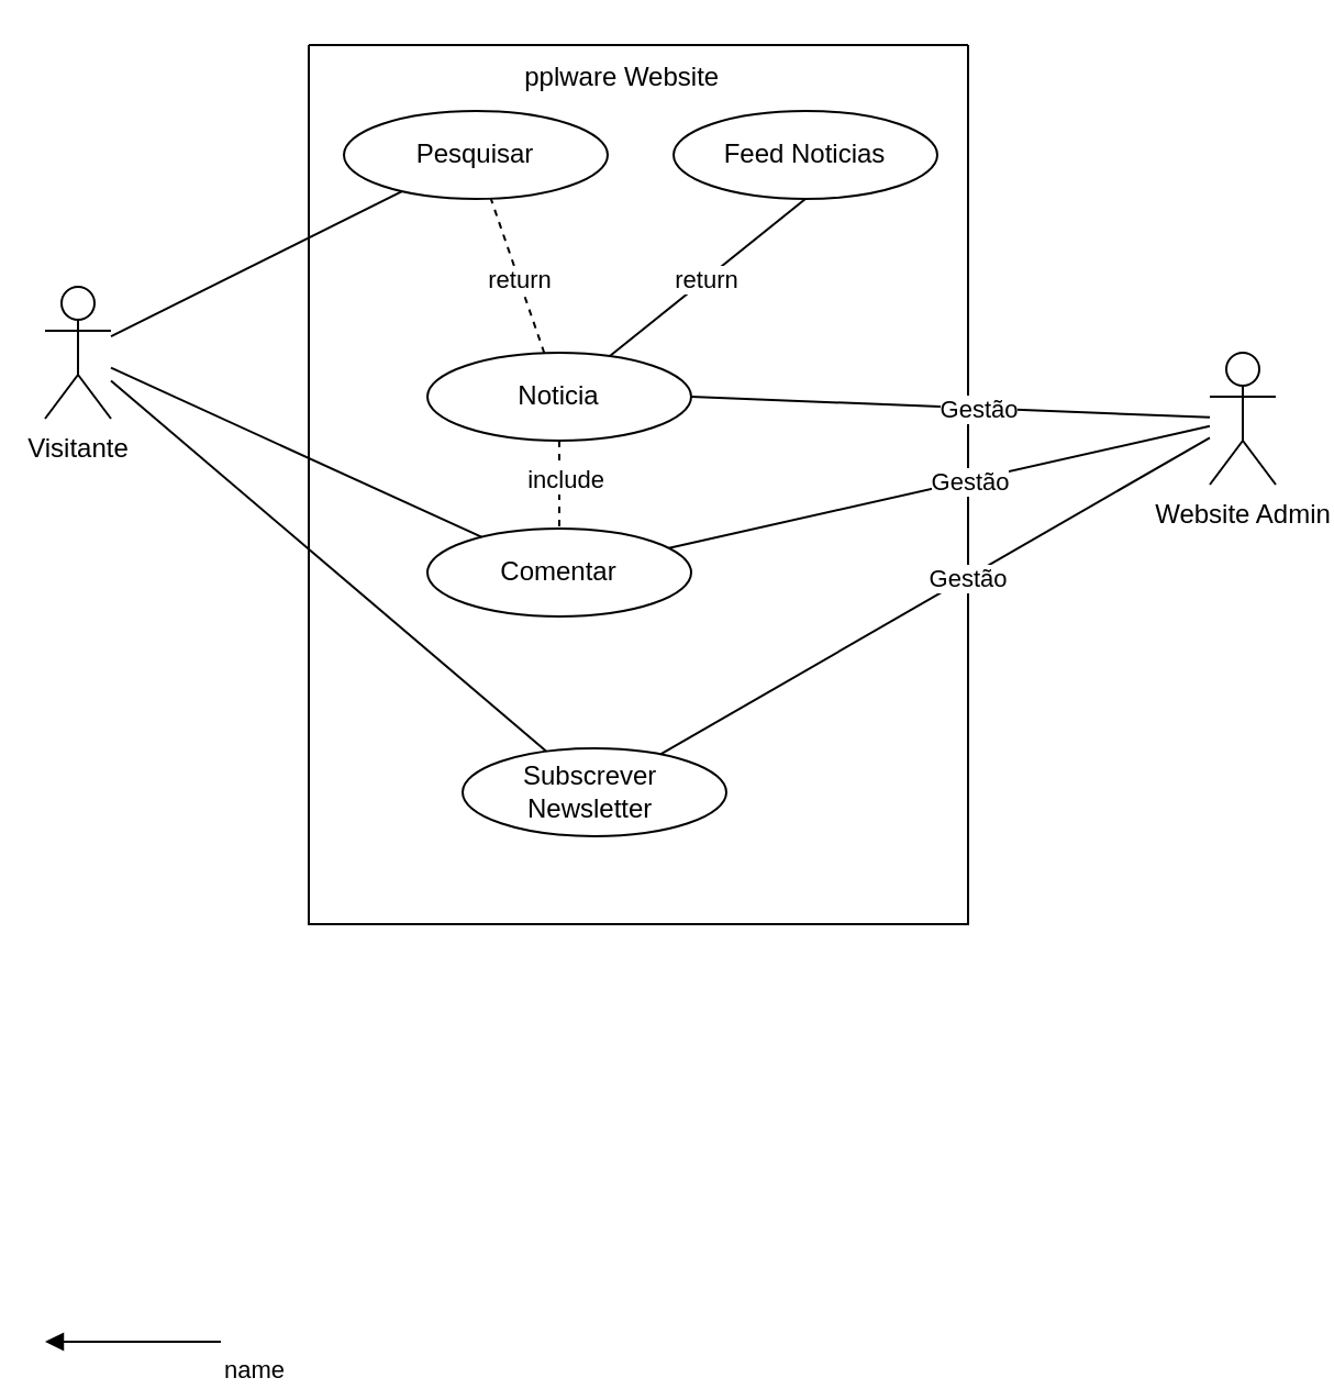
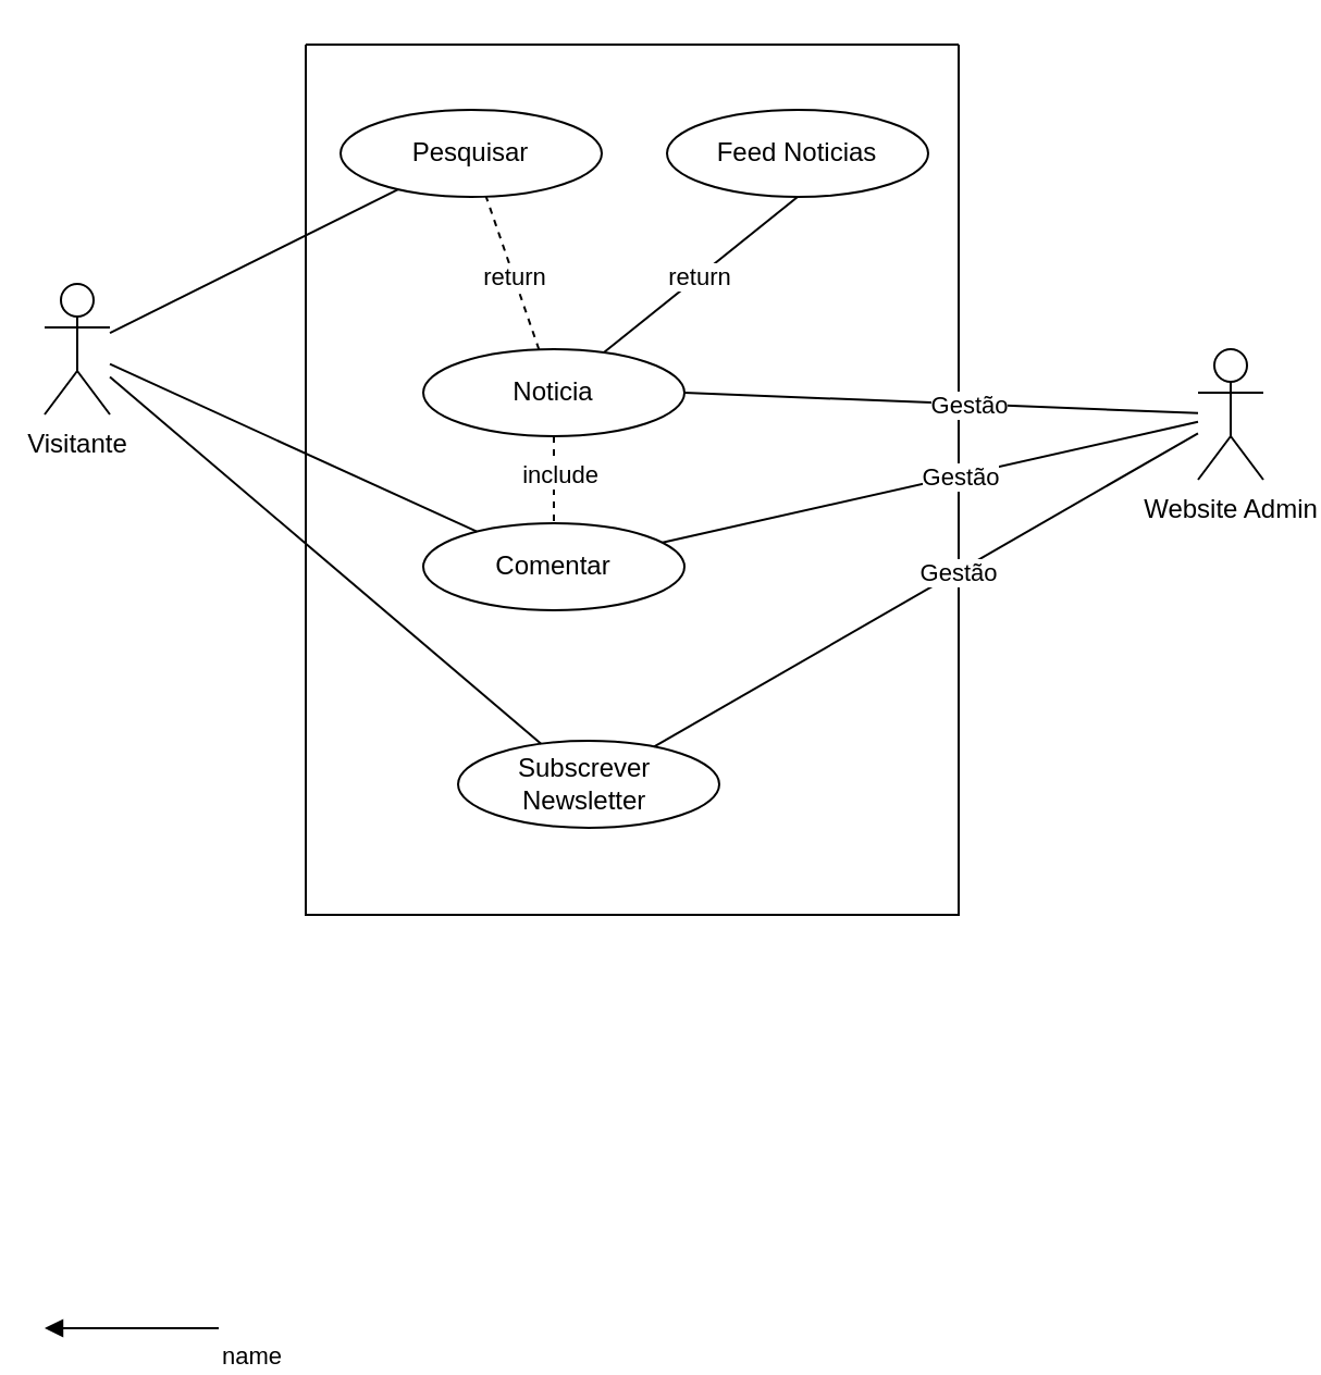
  <mxCell id="0" />
  <mxCell id="1" parent="0" />
  <mxCell id="2" value="Visitante" style="shape=umlActor;verticalLabelPosition=bottom;verticalAlign=top;html=1;outlineConnect=0;" parent="1" vertex="1"><mxGeometry x="20" y="130" width="30" height="60" as="geometry" /></mxCell>
  <mxCell id="3" value="" style="swimlane;startSize=0;" parent="1" vertex="1"><mxGeometry x="140" y="20" width="300" height="400" as="geometry" /></mxCell>
- <mxCell id="4" value="pplware Website&amp;nbsp;" style="text;html=1;align=center;verticalAlign=middle;resizable=0;points=[];autosize=1;strokeColor=none;fillColor=none;" parent="3" vertex="1"><mxGeometry x="84" width="120" height="30" as="geometry" /></mxCell>
  <mxCell id="5" value="Noticia" style="ellipse;whiteSpace=wrap;html=1;" parent="3" vertex="1"><mxGeometry x="54" y="140" width="120" height="40" as="geometry" /></mxCell>
  <mxCell id="6" value="Pesquisar" style="ellipse;whiteSpace=wrap;html=1;" parent="3" vertex="1"><mxGeometry x="16" y="30" width="120" height="40" as="geometry" /></mxCell>
  <mxCell id="7" value="Subscrever&amp;nbsp;&lt;br&gt;Newsletter&amp;nbsp;" style="ellipse;whiteSpace=wrap;html=1;" vertex="1" parent="3"><mxGeometry x="70" y="320" width="120" height="40" as="geometry" /></mxCell>
  <mxCell id="8" value="Comentar" style="ellipse;whiteSpace=wrap;html=1;" vertex="1" parent="3"><mxGeometry x="54" y="220" width="120" height="40" as="geometry" /></mxCell>
  <mxCell id="9" value="" style="endArrow=none;dashed=1;html=1;rounded=0;" edge="1" parent="3" source="5" target="6"><mxGeometry width="50" height="50" relative="1" as="geometry"><mxPoint x="116" y="102" as="sourcePoint" /><mxPoint x="150" y="70" as="targetPoint" /></mxGeometry></mxCell>
  <mxCell id="10" value="return" style="edgeLabel;html=1;align=center;verticalAlign=middle;resizable=0;points=[];" vertex="1" connectable="0" parent="9"><mxGeometry x="-0.021" relative="1" as="geometry"><mxPoint as="offset" /></mxGeometry></mxCell>
  <mxCell id="11" value="Feed Noticias" style="ellipse;whiteSpace=wrap;html=1;" vertex="1" parent="3"><mxGeometry x="166" y="30" width="120" height="40" as="geometry" /></mxCell>
  <mxCell id="12" value="" style="endArrow=none;dashed=0;html=1;rounded=0;entryX=0.5;entryY=1;entryDx=0;entryDy=0;" edge="1" parent="3" source="5" target="11"><mxGeometry width="50" height="50" relative="1" as="geometry"><mxPoint x="142" y="150" as="sourcePoint" /><mxPoint x="98" y="80" as="targetPoint" /></mxGeometry></mxCell>
  <mxCell id="13" value="return" style="edgeLabel;html=1;align=center;verticalAlign=middle;resizable=0;points=[];" vertex="1" connectable="0" parent="12"><mxGeometry x="-0.021" relative="1" as="geometry"><mxPoint as="offset" /></mxGeometry></mxCell>
  <mxCell id="14" value="" style="endArrow=none;dashed=1;html=1;rounded=0;" edge="1" parent="3" source="5" target="8"><mxGeometry width="50" height="50" relative="1" as="geometry"><mxPoint x="-134.0" y="200" as="sourcePoint" /><mxPoint x="-105.26" y="378.08" as="targetPoint" /></mxGeometry></mxCell>
  <mxCell id="15" value="include" style="edgeLabel;html=1;align=center;verticalAlign=middle;resizable=0;points=[];" vertex="1" connectable="0" parent="14"><mxGeometry x="-0.129" y="2" relative="1" as="geometry"><mxPoint as="offset" /></mxGeometry></mxCell>
  <mxCell id="16" value="Website Admin" style="shape=umlActor;verticalLabelPosition=bottom;verticalAlign=top;html=1;outlineConnect=0;" parent="1" vertex="1"><mxGeometry x="550" y="160" width="30" height="60" as="geometry" /></mxCell>
  <mxCell id="17" value="" style="endArrow=none;html=1;rounded=0;exitX=1;exitY=0.5;exitDx=0;exitDy=0;" parent="1" source="5" target="16" edge="1"><mxGeometry width="50" height="50" relative="1" as="geometry"><mxPoint x="330" y="220" as="sourcePoint" /><mxPoint x="490" y="110" as="targetPoint" /></mxGeometry></mxCell>
  <mxCell id="18" value="Gestão" style="edgeLabel;html=1;align=center;verticalAlign=middle;resizable=0;points=[];" vertex="1" connectable="0" parent="17"><mxGeometry x="0.113" relative="1" as="geometry"><mxPoint as="offset" /></mxGeometry></mxCell>
  <mxCell id="19" value="" style="endArrow=none;html=1;rounded=0;" parent="1" source="2" target="8" edge="1"><mxGeometry width="50" height="50" relative="1" as="geometry"><mxPoint x="330" y="220" as="sourcePoint" /><mxPoint x="251.72" y="305.8" as="targetPoint" /></mxGeometry></mxCell>
  <mxCell id="20" value="" style="endArrow=none;html=1;rounded=0;" parent="1" source="6" target="2" edge="1"><mxGeometry width="50" height="50" relative="1" as="geometry"><mxPoint x="160" y="139" as="sourcePoint" /><mxPoint x="279" y="214" as="targetPoint" /></mxGeometry></mxCell>
  <mxCell id="21" value="" style="endArrow=none;html=1;rounded=0;" edge="1" parent="1" source="2" target="7"><mxGeometry width="50" height="50" relative="1" as="geometry"><mxPoint x="60" y="178" as="sourcePoint" /><mxPoint x="209" y="263" as="targetPoint" /></mxGeometry></mxCell>
  <mxCell id="22" value="" style="endArrow=none;html=1;rounded=0;" edge="1" parent="1" source="8" target="16"><mxGeometry width="50" height="50" relative="1" as="geometry"><mxPoint x="286" y="190" as="sourcePoint" /><mxPoint x="520" y="162" as="targetPoint" /></mxGeometry></mxCell>
  <mxCell id="23" value="Gestão" style="edgeLabel;html=1;align=center;verticalAlign=middle;resizable=0;points=[];" vertex="1" connectable="0" parent="22"><mxGeometry x="0.113" relative="1" as="geometry"><mxPoint as="offset" /></mxGeometry></mxCell>
  <mxCell id="24" value="" style="endArrow=none;html=1;rounded=0;" edge="1" parent="1" source="7" target="16"><mxGeometry width="50" height="50" relative="1" as="geometry"><mxPoint x="278" y="275" as="sourcePoint" /><mxPoint x="530" y="172" as="targetPoint" /></mxGeometry></mxCell>
  <mxCell id="25" value="Gestão" style="edgeLabel;html=1;align=center;verticalAlign=middle;resizable=0;points=[];" vertex="1" connectable="0" parent="24"><mxGeometry x="0.113" relative="1" as="geometry"><mxPoint as="offset" /></mxGeometry></mxCell>
  <mxCell id="26" value="name" style="endArrow=block;endFill=1;html=1;edgeStyle=orthogonalEdgeStyle;align=left;verticalAlign=top;rounded=0;" edge="1" parent="1"><mxGeometry x="-1" relative="1" as="geometry"><mxPoint x="100" y="610" as="sourcePoint" /><mxPoint x="20" y="610" as="targetPoint" /></mxGeometry></mxCell>
